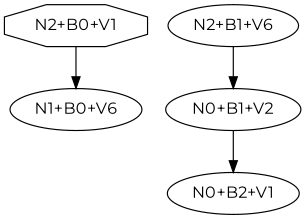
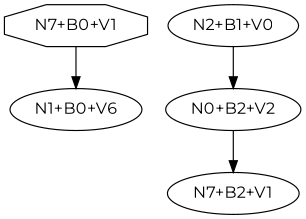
  digraph {
    fontname=Montserrat
    node [fontname=Montserrat]
    edge [fontname=Montserrat]
-   n1 [label="N2+B0+V1" shape=octagon]
+   n1 [label="N7+B0+V1" shape=octagon]
    n2 [label="N1+B0+V6"]
-   n3 [label="N2+B1+V6"]
-   n4 [label="N0+B1+V2"]
-   n5 [label="N0+B2+V1"]
+   n3 [label="N2+B1+V0"]
+   n4 [label="N0+B2+V2"]
+   n5 [label="N7+B2+V1"]
    n1 -> n2
    n3 -> n4
    n4 -> n5
  }
